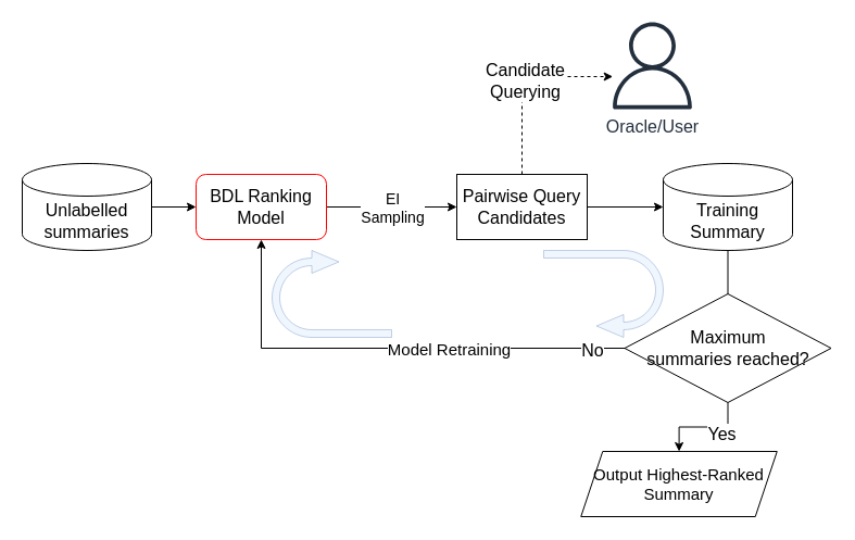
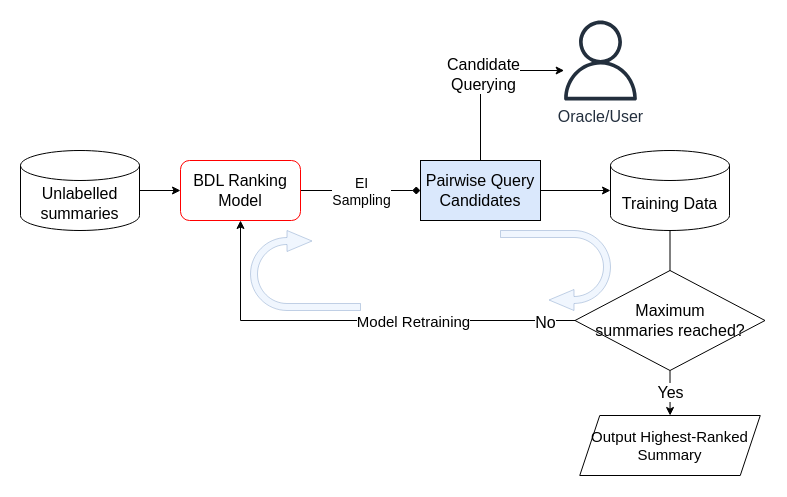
  <mxCell id="0" />
  <mxCell id="1" parent="0" />
  <mxCell id="2" value="&lt;font style=&quot;font-size: 16px;&quot;&gt;Oracle/User&lt;/font&gt;" style="sketch=0;outlineConnect=0;fontColor=#232F3E;gradientColor=none;fillColor=#232F3D;strokeColor=none;dashed=0;verticalLabelPosition=bottom;verticalAlign=top;align=center;html=1;fontSize=12;fontStyle=0;aspect=fixed;pointerEvents=1;shape=mxgraph.aws4.user;" parent="1" vertex="1"><mxGeometry x="560" y="20" width="80" height="80" as="geometry" /></mxCell>
  <mxCell id="3" style="edgeStyle=orthogonalEdgeStyle;rounded=0;orthogonalLoop=1;jettySize=auto;html=1;entryX=0;entryY=0.5;entryDx=0;entryDy=0;" parent="1" source="4" target="7" edge="1"><mxGeometry relative="1" as="geometry" /></mxCell>
  <mxCell id="4" value="&lt;font style=&quot;font-size: 16px;&quot;&gt;Unlabelled summaries&lt;/font&gt;" style="shape=cylinder3;whiteSpace=wrap;html=1;boundedLbl=1;backgroundOutline=1;size=15;" parent="1" vertex="1"><mxGeometry x="20" y="150" width="119" height="80" as="geometry" /></mxCell>
- <mxCell id="5" style="edgeStyle=orthogonalEdgeStyle;rounded=0;orthogonalLoop=1;jettySize=auto;html=1;entryX=0;entryY=0.5;entryDx=0;entryDy=0;" parent="1" source="7" target="11" edge="1"><mxGeometry relative="1" as="geometry" /></mxCell>
+ <mxCell id="5" style="edgeStyle=orthogonalEdgeStyle;rounded=0;orthogonalLoop=1;jettySize=auto;html=1;entryX=0;entryY=0.5;entryDx=0;entryDy=0;endArrow=diamond;" parent="1" source="7" target="11" edge="1"><mxGeometry relative="1" as="geometry" /></mxCell>
  <mxCell id="6" value="&lt;font style=&quot;font-size: 14px;&quot;&gt;EI&lt;br&gt;Sampling&lt;/font&gt;" style="edgeLabel;html=1;align=center;verticalAlign=middle;resizable=0;points=[];fontSize=12;" parent="5" vertex="1" connectable="0"><mxGeometry relative="1" as="geometry"><mxPoint as="offset" /></mxGeometry></mxCell>
  <mxCell id="7" value="&lt;font style=&quot;font-size: 16px;&quot;&gt;BDL Ranking Model&lt;/font&gt;" style="rounded=1;whiteSpace=wrap;html=1;strokeColor=#ff0000;" parent="1" vertex="1"><mxGeometry x="180" y="160" width="120" height="60" as="geometry" /></mxCell>
- <mxCell id="8" style="edgeStyle=orthogonalEdgeStyle;rounded=0;orthogonalLoop=1;jettySize=auto;html=1;exitX=0.5;exitY=0;exitDx=0;exitDy=0;dashed=1;" parent="1" source="11" target="2" edge="1"><mxGeometry relative="1" as="geometry"><mxPoint x="440" y="60" as="targetPoint" /><Array as="points"><mxPoint x="480" y="70" /></Array></mxGeometry></mxCell>
+ <mxCell id="8" style="edgeStyle=orthogonalEdgeStyle;rounded=0;orthogonalLoop=1;jettySize=auto;html=1;exitX=0.5;exitY=0;exitDx=0;exitDy=0;" parent="1" source="11" target="2" edge="1"><mxGeometry relative="1" as="geometry"><mxPoint x="440" y="60" as="targetPoint" /><Array as="points"><mxPoint x="480" y="70" /></Array></mxGeometry></mxCell>
  <mxCell id="9" value="&lt;font style=&quot;font-size: 16px;&quot;&gt;Candidate&lt;br&gt;Querying&lt;/font&gt;" style="edgeLabel;html=1;align=center;verticalAlign=middle;resizable=0;points=[];fontSize=12;" parent="8" vertex="1" connectable="0"><mxGeometry relative="1" as="geometry"><mxPoint x="2" as="offset" /></mxGeometry></mxCell>
  <mxCell id="10" style="edgeStyle=orthogonalEdgeStyle;rounded=0;orthogonalLoop=1;jettySize=auto;html=1;entryX=0;entryY=0.5;entryDx=0;entryDy=0;entryPerimeter=0;" parent="1" source="11" target="15" edge="1"><mxGeometry relative="1" as="geometry"><mxPoint x="560" y="190" as="targetPoint" /></mxGeometry></mxCell>
- <mxCell id="11" value="&lt;font style=&quot;font-size: 16px;&quot;&gt;Pairwise Query Candidates&lt;/font&gt;" style="rounded=0;whiteSpace=wrap;html=1;" parent="1" vertex="1"><mxGeometry x="420" y="160" width="120" height="60" as="geometry" /></mxCell>
+ <mxCell id="11" value="&lt;font style=&quot;font-size: 16px;&quot;&gt;Pairwise Query Candidates&lt;/font&gt;" style="rounded=0;whiteSpace=wrap;html=1;fillColor=#dae8fc;" parent="1" vertex="1"><mxGeometry x="420" y="160" width="120" height="60" as="geometry" /></mxCell>
  <mxCell id="12" style="edgeStyle=orthogonalEdgeStyle;rounded=0;orthogonalLoop=1;jettySize=auto;html=1;entryX=0.5;entryY=1;entryDx=0;entryDy=0;" parent="1" source="20" target="7" edge="1"><mxGeometry relative="1" as="geometry"><Array as="points" /></mxGeometry></mxCell>
  <mxCell id="13" value="&lt;font style=&quot;font-size: 15px;&quot;&gt;Model Retraining&lt;/font&gt;" style="edgeLabel;html=1;align=center;verticalAlign=middle;resizable=0;points=[];fontSize=12;" parent="12" vertex="1" connectable="0"><mxGeometry x="0.057" y="-1" relative="1" as="geometry"><mxPoint x="68" y="1" as="offset" /></mxGeometry></mxCell>
  <mxCell id="14" value="&lt;font style=&quot;font-size: 16px;&quot;&gt;No&lt;/font&gt;" style="edgeLabel;html=1;align=center;verticalAlign=middle;resizable=0;points=[];fontSize=12;" parent="12" vertex="1" connectable="0"><mxGeometry x="-0.858" y="1" relative="1" as="geometry"><mxPoint x="1" as="offset" /></mxGeometry></mxCell>
- <mxCell id="15" value="&lt;font style=&quot;font-size: 16px;&quot;&gt;Training Summary&lt;/font&gt;" style="shape=cylinder3;whiteSpace=wrap;html=1;boundedLbl=1;backgroundOutline=1;size=15;" parent="1" vertex="1"><mxGeometry x="610" y="150" width="119" height="80" as="geometry" /></mxCell>
+ <mxCell id="15" value="&lt;font style=&quot;font-size: 16px;&quot;&gt;Training Data&lt;/font&gt;" style="shape=cylinder3;whiteSpace=wrap;html=1;boundedLbl=1;backgroundOutline=1;size=15;" parent="1" vertex="1"><mxGeometry x="610" y="150" width="119" height="80" as="geometry" /></mxCell>
  <mxCell id="16" value="" style="html=1;shadow=0;dashed=0;align=center;verticalAlign=middle;shape=mxgraph.arrows2.uTurnArrow;dy=3.5;arrowHead=21;dx2=25;fillColor=#dae8fc;strokeColor=#6c8ebf;opacity=40;" parent="1" vertex="1"><mxGeometry x="250" y="230" width="110" height="80" as="geometry" /></mxCell>
  <mxCell id="17" value="" style="edgeStyle=orthogonalEdgeStyle;rounded=0;orthogonalLoop=1;jettySize=auto;html=1;entryX=0.5;entryY=0;entryDx=0;entryDy=0;" parent="1" source="15" target="20" edge="1"><mxGeometry relative="1" as="geometry"><mxPoint x="670" y="230" as="sourcePoint" /><mxPoint x="240" y="220" as="targetPoint" /><Array as="points"><mxPoint x="670" y="350" /></Array></mxGeometry></mxCell>
  <mxCell id="18" value="" style="edgeStyle=orthogonalEdgeStyle;rounded=0;orthogonalLoop=1;jettySize=auto;html=1;" parent="1" source="20" target="21" edge="1"><mxGeometry relative="1" as="geometry" /></mxCell>
  <mxCell id="19" value="&lt;font style=&quot;font-size: 16px;&quot;&gt;Yes&lt;/font&gt;" style="edgeLabel;html=1;align=center;verticalAlign=middle;resizable=0;points=[];" parent="18" vertex="1" connectable="0"><mxGeometry x="-0.351" relative="1" as="geometry"><mxPoint y="6" as="offset" /></mxGeometry></mxCell>
  <mxCell id="20" value="&lt;font style=&quot;font-size: 16px;&quot;&gt;Maximum&lt;br&gt;summaries reached?&lt;/font&gt;" style="rhombus;whiteSpace=wrap;html=1;" parent="1" vertex="1"><mxGeometry x="574.5" y="270" width="190" height="100" as="geometry" /></mxCell>
- <mxCell id="21" value="&lt;font style=&quot;font-size: 15px;&quot;&gt;Output Highest-Ranked Summary&lt;/font&gt;" style="shape=parallelogram;perimeter=parallelogramPerimeter;whiteSpace=wrap;html=1;fixedSize=1;" parent="1" vertex="1"><mxGeometry x="534.25" y="415" width="180.5" height="60" as="geometry" /></mxCell>
+ <mxCell id="21" value="&lt;font style=&quot;font-size: 15px;&quot;&gt;Output Highest-Ranked Summary&lt;/font&gt;" style="shape=parallelogram;perimeter=parallelogramPerimeter;whiteSpace=wrap;html=1;fixedSize=1;" parent="1" vertex="1"><mxGeometry x="579.25" y="415" width="180.5" height="60" as="geometry" /></mxCell>
  <mxCell id="22" value="" style="html=1;shadow=0;dashed=0;align=center;verticalAlign=middle;shape=mxgraph.arrows2.uTurnArrow;dy=3.5;arrowHead=21;dx2=25;fillColor=#dae8fc;strokeColor=#6c8ebf;opacity=40;rotation=-180;" parent="1" vertex="1"><mxGeometry x="500" y="230" width="110" height="80" as="geometry" /></mxCell>
